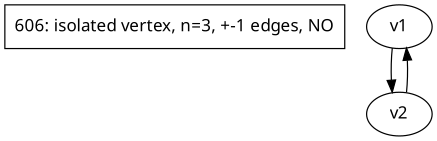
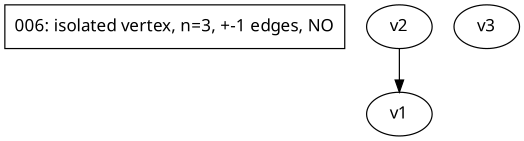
  digraph {
    fontname="Noto Sans"
    node [fontname="Noto Sans"]
    edge [fontname="Noto Sans"]
-   n1 [label="606: isolated vertex, n=3, +-1 edges, NO" shape=box]
+   n1 [label="006: isolated vertex, n=3, +-1 edges, NO" shape=box]
    v1
    v2
-   v1 -> v2
+   v3
    v2 -> v1
  }
